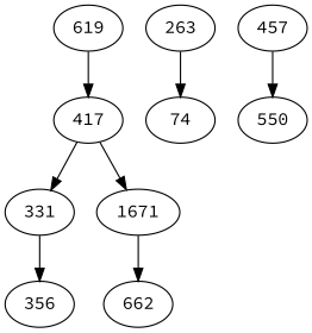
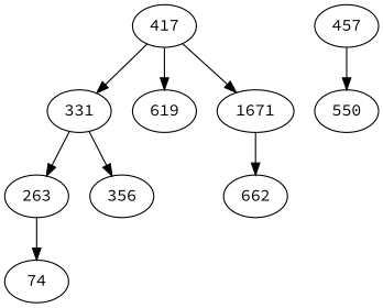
  digraph {
    fontname="Source Code Pro"
    node [fontname="Source Code Pro"]
    edge [fontname="Source Code Pro"]
    417
    331
    619
    1671
    263
    356
    74
    457
    550
    662
    417 -> 331
-   619 -> 417
+   417 -> 619
    417 -> 1671
+   331 -> 263
    331 -> 356
    1671 -> 662
    263 -> 74
    457 -> 550
  }
